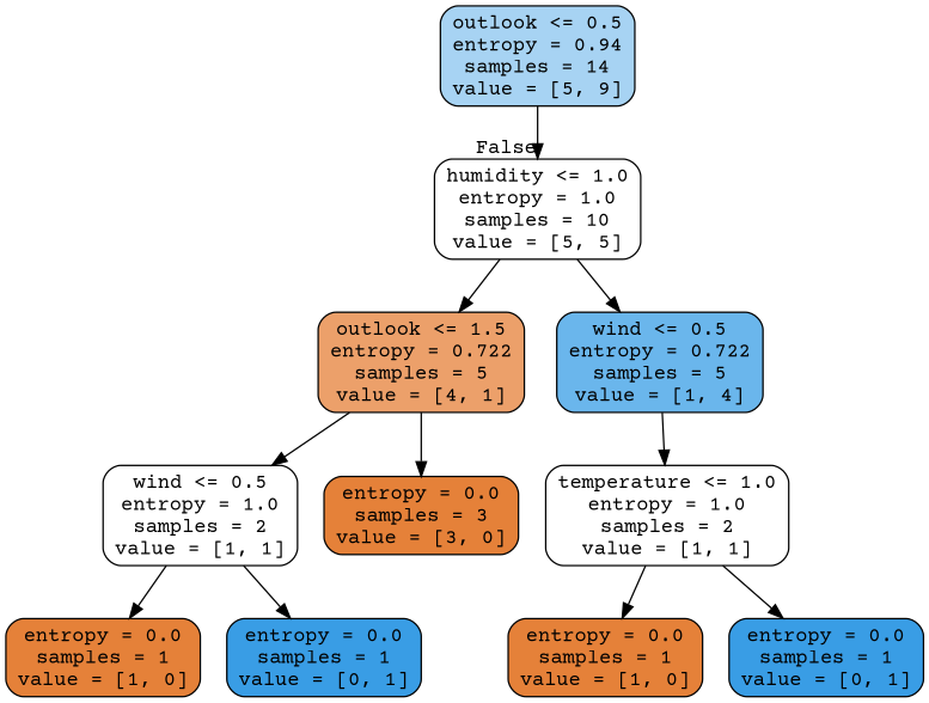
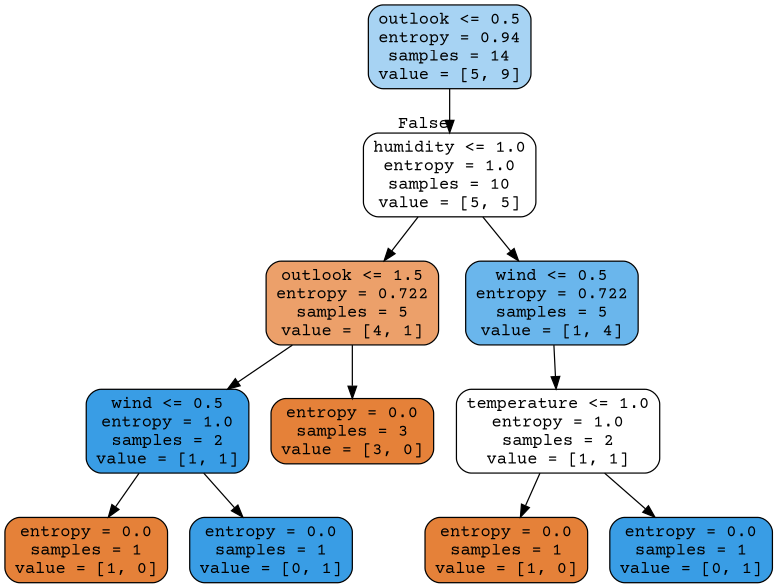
  digraph {
    fontname="Courier Prime"
    node [color=black fillcolor="#ffffff" fontname="Courier Prime" shape=box style="filled, rounded"]
    edge [fontname="Courier Prime"]
    n1 [fillcolor="#a7d3f3" label="outlook <= 0.5\nentropy = 0.94\nsamples = 14\nvalue = [5, 9]"]
    n2 [label="humidity <= 1.0\nentropy = 1.0\nsamples = 10\nvalue = [5, 5]"]
    n3 [fillcolor="#eca06a" label="outlook <= 1.5\nentropy = 0.722\nsamples = 5\nvalue = [4, 1]"]
    n4 [fillcolor="#6ab6ec" label="wind <= 0.5\nentropy = 0.722\nsamples = 5\nvalue = [1, 4]"]
-   n5 [label="wind <= 0.5\nentropy = 1.0\nsamples = 2\nvalue = [1, 1]"]
+   n5 [fillcolor="#399de5" label="wind <= 0.5\nentropy = 1.0\nsamples = 2\nvalue = [1, 1]"]
    n6 [fillcolor="#e58139" label="entropy = 0.0\nsamples = 3\nvalue = [3, 0]"]
    n7 [label="temperature <= 1.0\nentropy = 1.0\nsamples = 2\nvalue = [1, 1]"]
    n8 [fillcolor="#e58139" label="entropy = 0.0\nsamples = 1\nvalue = [1, 0]"]
    n9 [fillcolor="#399de5" label="entropy = 0.0\nsamples = 1\nvalue = [0, 1]"]
    n10 [fillcolor="#e58139" label="entropy = 0.0\nsamples = 1\nvalue = [1, 0]"]
    n11 [fillcolor="#399de5" label="entropy = 0.0\nsamples = 1\nvalue = [0, 1]"]
    n1 -> n2 [headlabel=False labelangle=-45 labeldistance=2.5]
    n2 -> n3
    n2 -> n4
    n3 -> n5
    n3 -> n6
    n4 -> n7
    n5 -> n8
    n5 -> n9
    n7 -> n10
    n7 -> n11
  }
